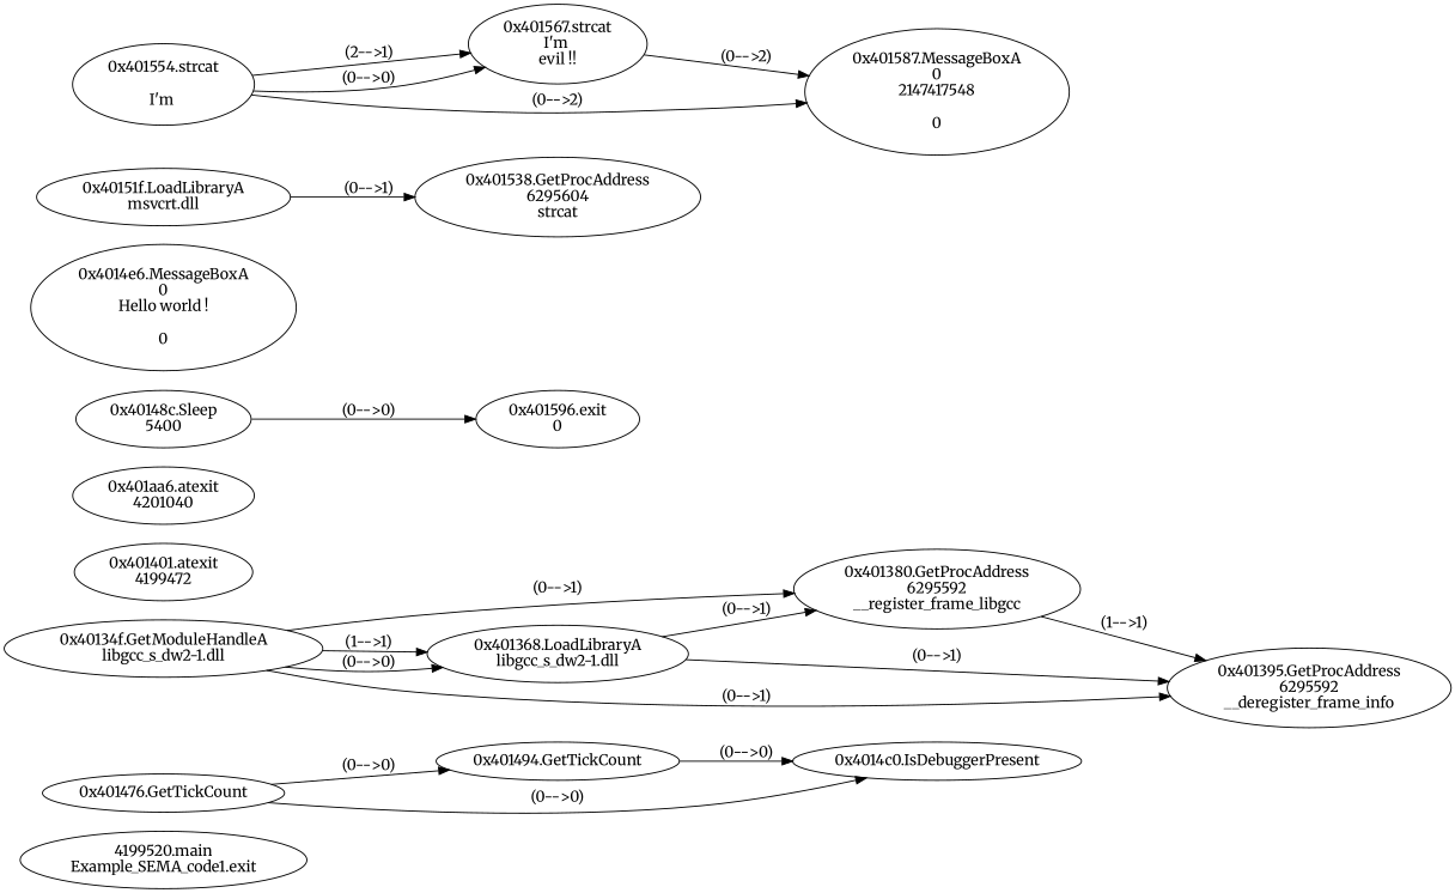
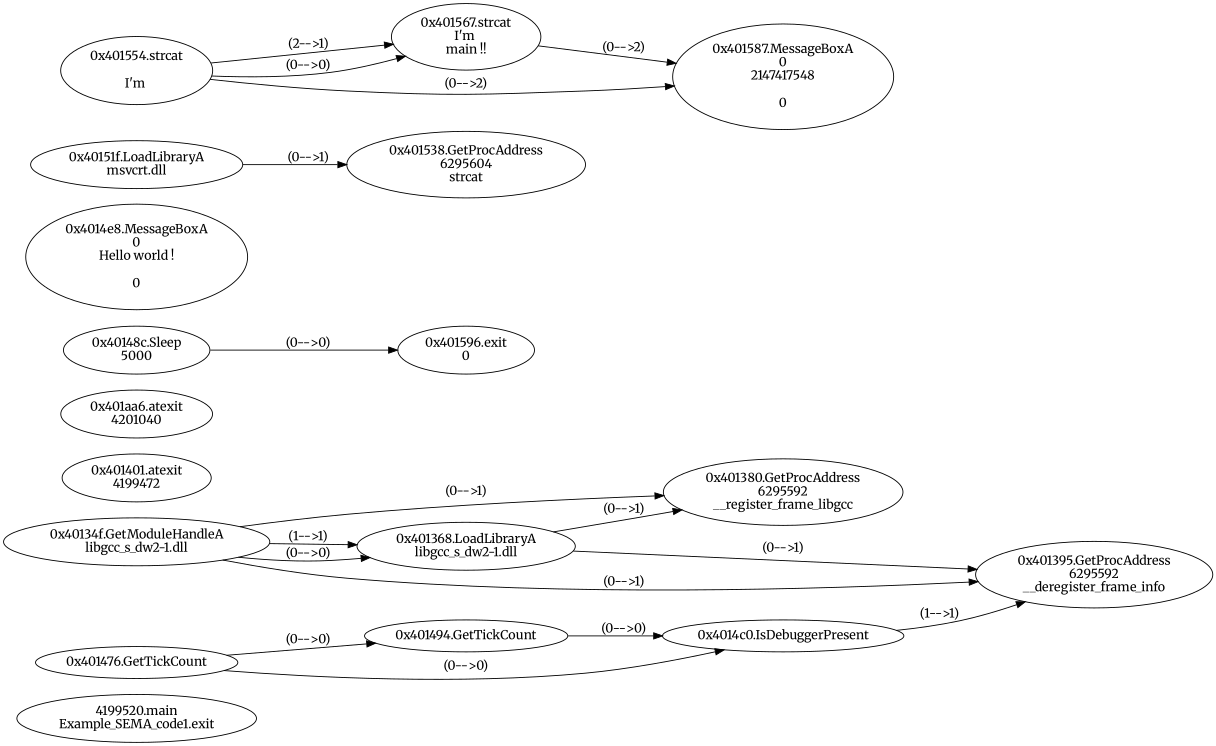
  digraph {
    fontname=Merriweather
    rankdir=LR
    node [fontname=Merriweather]
    edge [fontname=Merriweather]
    n1 [label="4199520.main\nExample_SEMA_code1.exit"]
    n2 [label="0x40134f.GetModuleHandleA\nlibgcc_s_dw2-1.dll"]
    n3 [label="0x401368.LoadLibraryA\nlibgcc_s_dw2-1.dll"]
    n4 [label="0x401380.GetProcAddress\n6295592\n__register_frame_libgcc"]
    n5 [label="0x401395.GetProcAddress\n6295592\n__deregister_frame_info"]
    n6 [label="0x401401.atexit\n4199472"]
    n7 [label="0x401aa6.atexit\n4201040"]
    n8 [label="0x401476.GetTickCount\n"]
    n9 [label="0x401494.GetTickCount\n"]
    n10 [label="0x4014c0.IsDebuggerPresent\n"]
-   n11 [label="0x40148c.Sleep\n5400"]
+   n11 [label="0x40148c.Sleep\n5000"]
    n12 [label="0x401596.exit\n0"]
-   n13 [label="0x4014e6.MessageBoxA\n0\nHello world !\n\n0"]
+   n13 [label="0x4014e8.MessageBoxA\n0\nHello world !\n\n0"]
    n14 [label="0x40151f.LoadLibraryA\nmsvcrt.dll"]
    n15 [label="0x401538.GetProcAddress\n6295604\nstrcat"]
    n16 [label="0x401554.strcat\n\nI'm "]
-   n17 [label="0x401567.strcat\nI'm \nevil !!"]
+   n17 [label="0x401567.strcat\nI'm \nmain !!"]
    n18 [label="0x401587.MessageBoxA\n0\n2147417548\n\n0"]
    n2 -> n3 [label="(1-->1)"]
    n2 -> n3 [label="(0-->0)"]
    n2 -> n4 [label="(0-->1)"]
    n2 -> n5 [label="(0-->1)"]
    n3 -> n4 [label="(0-->1)"]
    n3 -> n5 [label="(0-->1)"]
-   n4 -> n5 [label="(1-->1)"]
+   n10 -> n5 [label="(1-->1)"]
    n8 -> n9 [label="(0-->0)"]
    n8 -> n10 [label="(0-->0)"]
    n9 -> n10 [label="(0-->0)"]
    n11 -> n12 [label="(0-->0)"]
    n14 -> n15 [label="(0-->1)"]
    n16 -> n17 [label="(2-->1)"]
    n16 -> n17 [label="(0-->0)"]
    n16 -> n18 [label="(0-->2)"]
    n17 -> n18 [label="(0-->2)"]
  }
